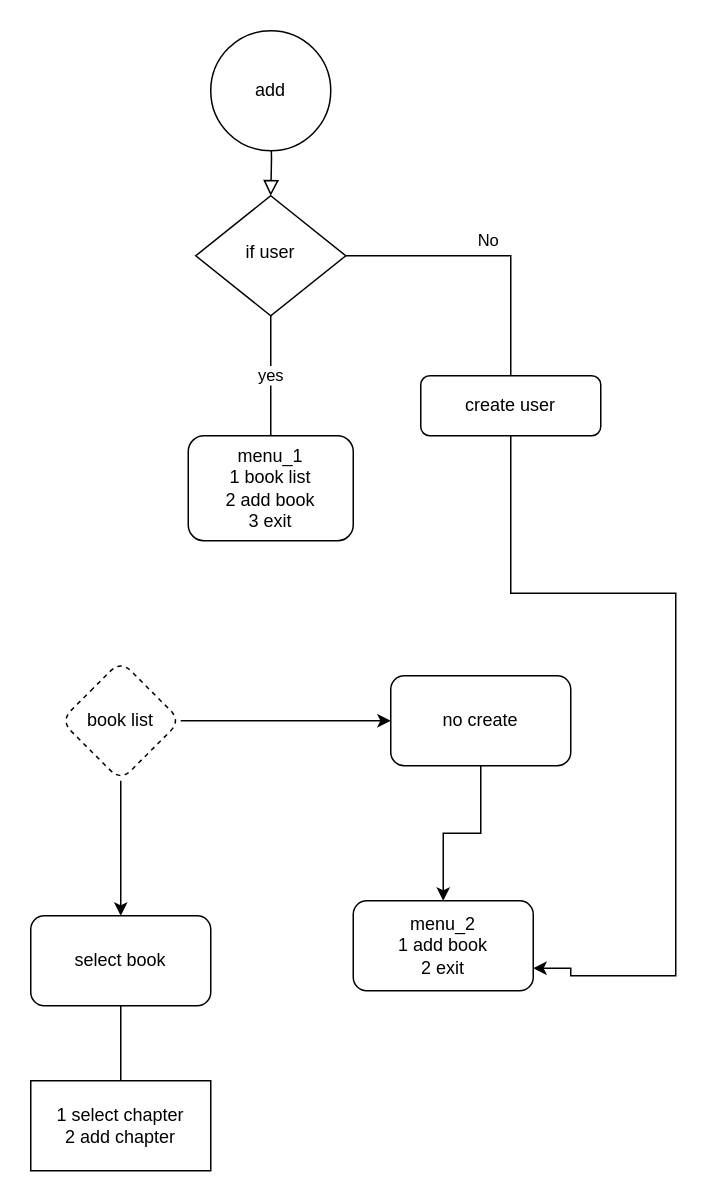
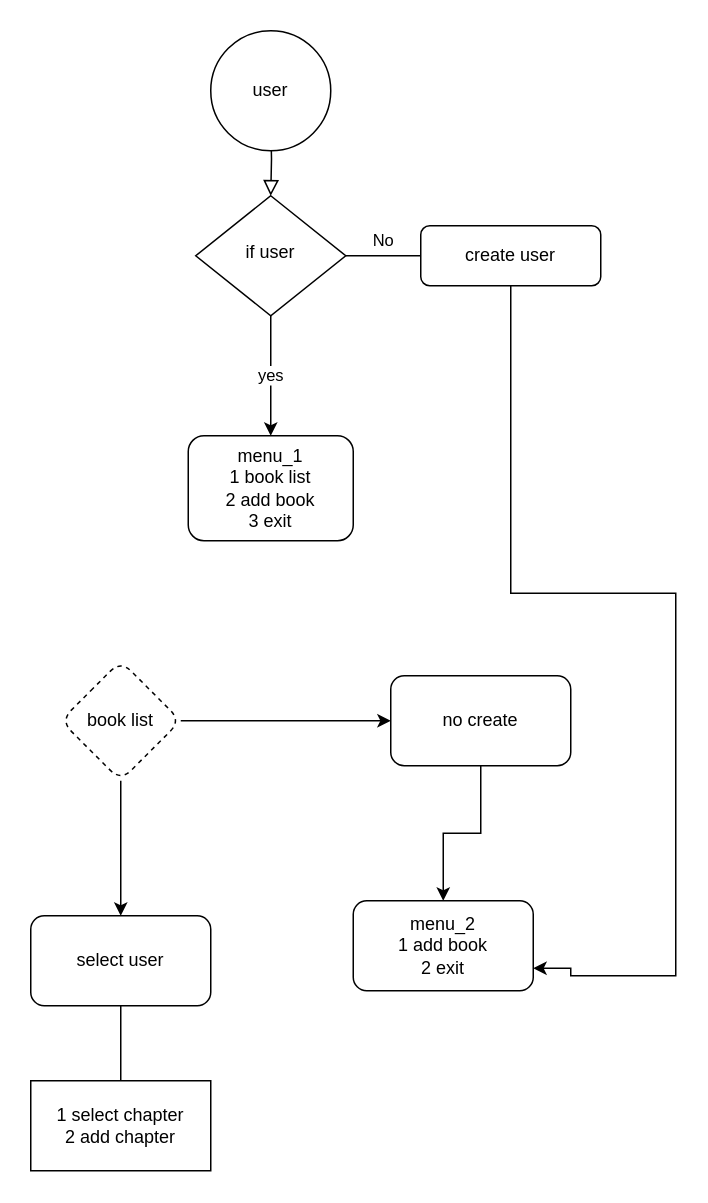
  <mxCell id="0" />
  <mxCell id="1" parent="0" />
  <mxCell id="2" value="" style="rounded=0;html=1;jettySize=auto;orthogonalLoop=1;fontSize=11;endArrow=block;endFill=0;endSize=8;strokeWidth=1;shadow=0;labelBackgroundColor=none;edgeStyle=orthogonalEdgeStyle;" parent="1" target="5" edge="1"><mxGeometry relative="1" as="geometry"><mxPoint x="180" y="80" as="sourcePoint" /></mxGeometry></mxCell>
  <mxCell id="3" value="No" style="edgeStyle=orthogonalEdgeStyle;rounded=0;html=1;jettySize=auto;orthogonalLoop=1;fontSize=11;endArrow=none;endFill=0;endSize=8;strokeWidth=1;shadow=0;labelBackgroundColor=none;" parent="1" source="5" target="7" edge="1"><mxGeometry y="10" relative="1" as="geometry"><mxPoint as="offset" /></mxGeometry></mxCell>
- <mxCell id="4" value="yes&lt;br&gt;" style="edgeStyle=orthogonalEdgeStyle;rounded=0;orthogonalLoop=1;jettySize=auto;html=1;exitX=0.5;exitY=1;exitDx=0;exitDy=0;entryX=0.5;entryY=0;entryDx=0;entryDy=0;endArrow=none;" edge="1" parent="1" source="5" target="8"><mxGeometry relative="1" as="geometry" /></mxCell>
+ <mxCell id="4" value="yes&lt;br&gt;" style="edgeStyle=orthogonalEdgeStyle;rounded=0;orthogonalLoop=1;jettySize=auto;html=1;exitX=0.5;exitY=1;exitDx=0;exitDy=0;entryX=0.5;entryY=0;entryDx=0;entryDy=0;" edge="1" parent="1" source="5" target="8"><mxGeometry relative="1" as="geometry" /></mxCell>
  <mxCell id="5" value="if user" style="rhombus;whiteSpace=wrap;html=1;shadow=0;fontFamily=Helvetica;fontSize=12;align=center;strokeWidth=1;spacing=6;spacingTop=-4;" parent="1" vertex="1"><mxGeometry x="130" y="130" width="100" height="80" as="geometry" /></mxCell>
  <mxCell id="6" style="edgeStyle=orthogonalEdgeStyle;rounded=0;orthogonalLoop=1;jettySize=auto;html=1;entryX=1;entryY=0.75;entryDx=0;entryDy=0;" edge="1" parent="1" source="7" target="14"><mxGeometry relative="1" as="geometry"><mxPoint x="500" y="640" as="targetPoint" /><Array as="points"><mxPoint x="340" y="395" /><mxPoint x="450" y="395" /><mxPoint x="450" y="650" /><mxPoint x="380" y="650" /><mxPoint x="380" y="645" /></Array></mxGeometry></mxCell>
- <mxCell id="7" value="create user" style="rounded=1;whiteSpace=wrap;html=1;fontSize=12;glass=0;strokeWidth=1;shadow=0;" parent="1" vertex="1"><mxGeometry x="280" y="250" width="120" height="40" as="geometry" /></mxCell>
+ <mxCell id="7" value="create user" style="rounded=1;whiteSpace=wrap;html=1;fontSize=12;glass=0;strokeWidth=1;shadow=0;" parent="1" vertex="1"><mxGeometry x="280" y="150" width="120" height="40" as="geometry" /></mxCell>
  <mxCell id="8" value="menu_1&lt;br&gt;1 book list&lt;br&gt;2 add book&lt;br&gt;3 exit&lt;br&gt;" style="rounded=1;whiteSpace=wrap;html=1;fontSize=12;glass=0;strokeWidth=1;shadow=0;" parent="1" vertex="1"><mxGeometry x="125" y="290" width="110" height="70" as="geometry" /></mxCell>
  <mxCell id="9" value="" style="edgeStyle=orthogonalEdgeStyle;rounded=0;orthogonalLoop=1;jettySize=auto;html=1;" edge="1" parent="1" source="11" target="13"><mxGeometry relative="1" as="geometry" /></mxCell>
  <mxCell id="10" value="" style="edgeStyle=orthogonalEdgeStyle;rounded=0;orthogonalLoop=1;jettySize=auto;html=1;" edge="1" parent="1" source="11" target="16"><mxGeometry relative="1" as="geometry" /></mxCell>
  <mxCell id="11" value="book list" style="rhombus;whiteSpace=wrap;html=1;rounded=1;glass=0;strokeWidth=1;shadow=0;dashed=1;" vertex="1" parent="1"><mxGeometry x="40" y="440" width="80" height="80" as="geometry" /></mxCell>
  <mxCell id="12" value="" style="edgeStyle=orthogonalEdgeStyle;rounded=0;orthogonalLoop=1;jettySize=auto;html=1;" edge="1" parent="1" source="13" target="14"><mxGeometry relative="1" as="geometry" /></mxCell>
  <mxCell id="13" value="no create" style="whiteSpace=wrap;html=1;rounded=1;glass=0;strokeWidth=1;shadow=0;" vertex="1" parent="1"><mxGeometry x="260" y="450" width="120" height="60" as="geometry" /></mxCell>
  <mxCell id="14" value="menu_2&lt;br&gt;1 add book&lt;br&gt;2 exit&lt;br&gt;" style="whiteSpace=wrap;html=1;rounded=1;glass=0;strokeWidth=1;shadow=0;" vertex="1" parent="1"><mxGeometry x="235" y="600" width="120" height="60" as="geometry" /></mxCell>
  <mxCell id="15" value="" style="edgeStyle=orthogonalEdgeStyle;rounded=0;orthogonalLoop=1;jettySize=auto;html=1;" edge="1" parent="1" source="16"><mxGeometry relative="1" as="geometry"><mxPoint x="80" y="740" as="targetPoint" /></mxGeometry></mxCell>
- <mxCell id="16" value="select book" style="whiteSpace=wrap;html=1;rounded=1;glass=0;strokeWidth=1;shadow=0;" vertex="1" parent="1"><mxGeometry x="20" y="610" width="120" height="60" as="geometry" /></mxCell>
- <mxCell id="17" value="add&lt;br&gt;" style="ellipse;whiteSpace=wrap;html=1;" vertex="1" parent="1"><mxGeometry x="140" y="20" width="80" height="80" as="geometry" /></mxCell>
+ <mxCell id="16" value="select user" style="whiteSpace=wrap;html=1;rounded=1;glass=0;strokeWidth=1;shadow=0;" vertex="1" parent="1"><mxGeometry x="20" y="610" width="120" height="60" as="geometry" /></mxCell>
+ <mxCell id="17" value="user&lt;br&gt;" style="ellipse;whiteSpace=wrap;html=1;" vertex="1" parent="1"><mxGeometry x="140" y="20" width="80" height="80" as="geometry" /></mxCell>
  <mxCell id="18" value="1 select chapter&lt;br&gt;2 add chapter" style="whiteSpace=wrap;html=1;" vertex="1" parent="1"><mxGeometry x="20" y="720" width="120" height="60" as="geometry" /></mxCell>
